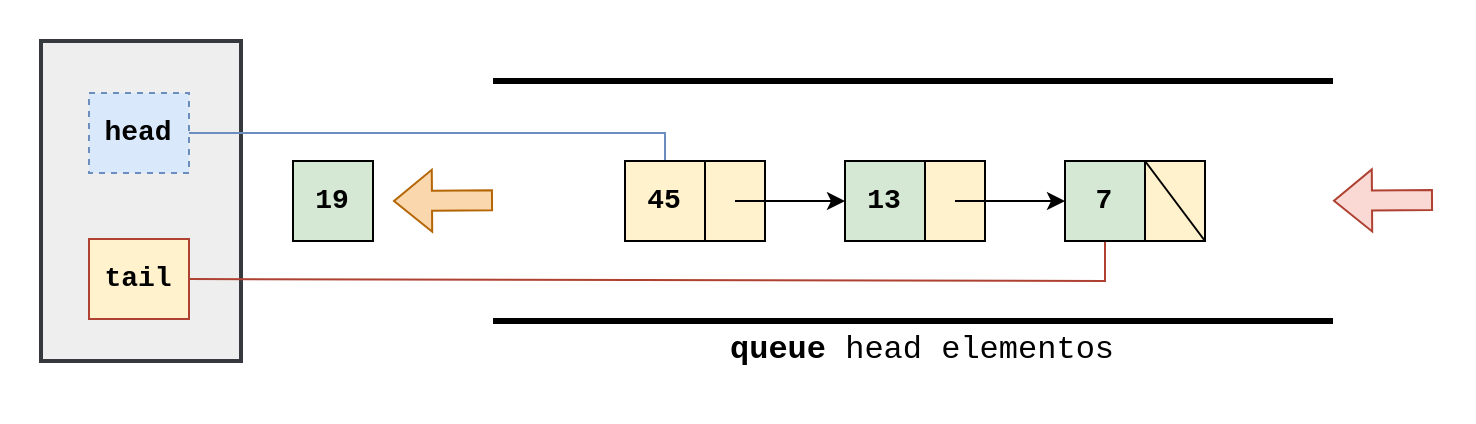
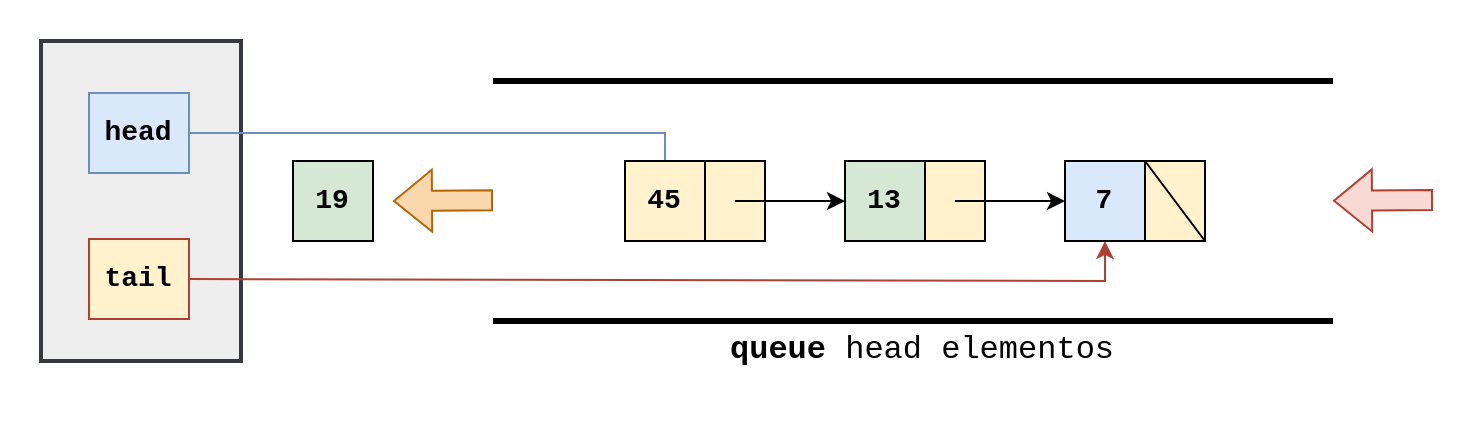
  <mxCell id="0" />
  <mxCell id="1" parent="0" />
  <mxCell id="2" value="" style="rounded=0;whiteSpace=wrap;html=1;fillColor=#eeeeee;strokeColor=#36393D;strokeWidth=2;" parent="1" vertex="1"><mxGeometry x="20" y="20" width="100" height="160" as="geometry" /></mxCell>
- <mxCell id="3" value="&lt;font style=&quot;font-size: 14px;&quot; face=&quot;Courier New&quot;&gt;&lt;b&gt;head&lt;/b&gt;&lt;/font&gt;" style="rounded=0;whiteSpace=wrap;html=1;fillColor=#dae8fc;strokeColor=#6C8EBF;dashed=1;" parent="1" vertex="1"><mxGeometry x="44" y="46" width="50" height="40" as="geometry" /></mxCell>
+ <mxCell id="3" value="&lt;font style=&quot;font-size: 14px;&quot; face=&quot;Courier New&quot;&gt;&lt;b&gt;head&lt;/b&gt;&lt;/font&gt;" style="rounded=0;whiteSpace=wrap;html=1;fillColor=#dae8fc;strokeColor=#6C8EBF;" parent="1" vertex="1"><mxGeometry x="44" y="46" width="50" height="40" as="geometry" /></mxCell>
  <mxCell id="4" value="" style="endArrow=none;html=1;rounded=0;exitX=1;exitY=0.5;exitDx=0;exitDy=0;strokeColor=#6C8EBF;entryX=0.5;entryY=0;entryDx=0;entryDy=0;" parent="1" source="3" target="11" edge="1"><mxGeometry width="50" height="50" relative="1" as="geometry"><mxPoint x="266" y="186" as="sourcePoint" /><mxPoint x="276" y="76" as="targetPoint" /><Array as="points"><mxPoint x="332" y="66" /></Array></mxGeometry></mxCell>
  <mxCell id="5" value="&lt;font style=&quot;font-size: 14px;&quot; face=&quot;Courier New&quot;&gt;&lt;b&gt;tail&lt;/b&gt;&lt;/font&gt;" style="rounded=0;whiteSpace=wrap;html=1;fillColor=#fff2cc;strokeColor=#ae4132;" parent="1" vertex="1"><mxGeometry x="44" y="119" width="50" height="40" as="geometry" /></mxCell>
- <mxCell id="6" value="" style="endArrow=none;html=1;rounded=0;exitX=1;exitY=0.5;exitDx=0;exitDy=0;strokeColor=#AE4132;entryX=0.5;entryY=1;entryDx=0;entryDy=0;" parent="1" source="5" target="17" edge="1"><mxGeometry width="50" height="50" relative="1" as="geometry"><mxPoint x="266" y="251" as="sourcePoint" /><mxPoint x="606" y="124" as="targetPoint" /><Array as="points"><mxPoint x="552" y="140" /></Array></mxGeometry></mxCell>
+ <mxCell id="6" value="" style="endArrow=classic;html=1;rounded=0;exitX=1;exitY=0.5;exitDx=0;exitDy=0;strokeColor=#AE4132;entryX=0.5;entryY=1;entryDx=0;entryDy=0;" parent="1" source="5" target="17" edge="1"><mxGeometry width="50" height="50" relative="1" as="geometry"><mxPoint x="266" y="251" as="sourcePoint" /><mxPoint x="606" y="124" as="targetPoint" /><Array as="points"><mxPoint x="552" y="140" /></Array></mxGeometry></mxCell>
  <mxCell id="7" value="" style="endArrow=none;html=1;rounded=0;strokeWidth=3;" parent="1" edge="1"><mxGeometry width="50" height="50" relative="1" as="geometry"><mxPoint x="246" y="40" as="sourcePoint" /><mxPoint x="666" y="40" as="targetPoint" /></mxGeometry></mxCell>
  <mxCell id="8" value="" style="endArrow=none;html=1;rounded=0;strokeWidth=3;" parent="1" edge="1"><mxGeometry width="50" height="50" relative="1" as="geometry"><mxPoint x="246" y="160" as="sourcePoint" /><mxPoint x="666" y="160" as="targetPoint" /></mxGeometry></mxCell>
  <mxCell id="9" value="&lt;font style=&quot;font-size: 16px;&quot; face=&quot;Courier New&quot;&gt;&lt;b&gt;queue &lt;/b&gt;head elementos&lt;/font&gt;" style="text;html=1;align=center;verticalAlign=middle;whiteSpace=wrap;rounded=0;" parent="1" vertex="1"><mxGeometry x="356" y="160" width="210" height="30" as="geometry" /></mxCell>
  <mxCell id="10" value="&lt;font face=&quot;Courier New&quot;&gt;&lt;span style=&quot;font-size: 14px;&quot;&gt;&lt;b&gt;19&lt;/b&gt;&lt;/span&gt;&lt;/font&gt;" style="rounded=0;whiteSpace=wrap;html=1;fillColor=#d5e8d4;strokeColor=#000000;" parent="1" vertex="1"><mxGeometry x="146" y="80" width="40" height="40" as="geometry" /></mxCell>
  <mxCell id="11" value="&lt;font face=&quot;Courier New&quot;&gt;&lt;span style=&quot;font-size: 14px;&quot;&gt;&lt;b&gt;45&lt;/b&gt;&lt;/span&gt;&lt;/font&gt;" style="rounded=0;whiteSpace=wrap;html=1;fillColor=#fff2cc;strokeColor=#000000;" parent="1" vertex="1"><mxGeometry x="312" y="80" width="40" height="40" as="geometry" /></mxCell>
  <mxCell id="12" value="" style="rounded=0;whiteSpace=wrap;html=1;fillColor=#fff2cc;strokeColor=#000000;" parent="1" vertex="1"><mxGeometry x="352" y="80" width="30" height="40" as="geometry" /></mxCell>
  <mxCell id="13" value="" style="endArrow=classic;html=1;rounded=0;" parent="1" edge="1"><mxGeometry width="50" height="50" relative="1" as="geometry"><mxPoint x="367" y="100" as="sourcePoint" /><mxPoint x="422" y="100" as="targetPoint" /></mxGeometry></mxCell>
  <mxCell id="14" value="&lt;font face=&quot;Courier New&quot;&gt;&lt;span style=&quot;font-size: 14px;&quot;&gt;&lt;b&gt;13&lt;/b&gt;&lt;/span&gt;&lt;/font&gt;" style="rounded=0;whiteSpace=wrap;html=1;fillColor=#d5e8d4;strokeColor=#000000;" parent="1" vertex="1"><mxGeometry x="422" y="80" width="40" height="40" as="geometry" /></mxCell>
  <mxCell id="15" value="" style="rounded=0;whiteSpace=wrap;html=1;fillColor=#fff2cc;strokeColor=#000000;" parent="1" vertex="1"><mxGeometry x="462" y="80" width="30" height="40" as="geometry" /></mxCell>
  <mxCell id="16" value="" style="endArrow=classic;html=1;rounded=0;" parent="1" edge="1"><mxGeometry width="50" height="50" relative="1" as="geometry"><mxPoint x="477" y="100" as="sourcePoint" /><mxPoint x="532" y="100" as="targetPoint" /></mxGeometry></mxCell>
- <mxCell id="17" value="&lt;font face=&quot;Courier New&quot;&gt;&lt;span style=&quot;font-size: 14px;&quot;&gt;&lt;b&gt;7&lt;/b&gt;&lt;/span&gt;&lt;/font&gt;" style="rounded=0;whiteSpace=wrap;html=1;fillColor=#d5e8d4;strokeColor=#000000;" parent="1" vertex="1"><mxGeometry x="532" y="80" width="40" height="40" as="geometry" /></mxCell>
+ <mxCell id="17" value="&lt;font face=&quot;Courier New&quot;&gt;&lt;span style=&quot;font-size: 14px;&quot;&gt;&lt;b&gt;7&lt;/b&gt;&lt;/span&gt;&lt;/font&gt;" style="rounded=0;whiteSpace=wrap;html=1;fillColor=#dae8fc;strokeColor=#000000;" parent="1" vertex="1"><mxGeometry x="532" y="80" width="40" height="40" as="geometry" /></mxCell>
  <mxCell id="18" value="" style="rounded=0;whiteSpace=wrap;html=1;fillColor=#fff2cc;strokeColor=#000000;" parent="1" vertex="1"><mxGeometry x="572" y="80" width="30" height="40" as="geometry" /></mxCell>
  <mxCell id="19" value="" style="endArrow=none;html=1;rounded=0;exitX=1;exitY=1;exitDx=0;exitDy=0;entryX=0;entryY=0;entryDx=0;entryDy=0;exitPerimeter=0;" parent="1" source="18" target="18" edge="1"><mxGeometry width="50" height="50" relative="1" as="geometry"><mxPoint x="252" y="260" as="sourcePoint" /><mxPoint x="302" y="210" as="targetPoint" /></mxGeometry></mxCell>
  <mxCell id="20" value="" style="shape=flexArrow;endArrow=classic;html=1;rounded=0;fillColor=#fad7ac;strokeColor=#b46504;" parent="1" edge="1"><mxGeometry width="50" height="50" relative="1" as="geometry"><mxPoint x="246" y="99.66" as="sourcePoint" /><mxPoint x="196" y="100" as="targetPoint" /></mxGeometry></mxCell>
  <mxCell id="21" value="" style="shape=flexArrow;endArrow=classic;html=1;rounded=0;fillColor=#fad9d5;strokeColor=#ae4132;" parent="1" edge="1"><mxGeometry width="50" height="50" relative="1" as="geometry"><mxPoint x="716" y="99.5" as="sourcePoint" /><mxPoint x="666" y="99.84" as="targetPoint" /></mxGeometry></mxCell>
